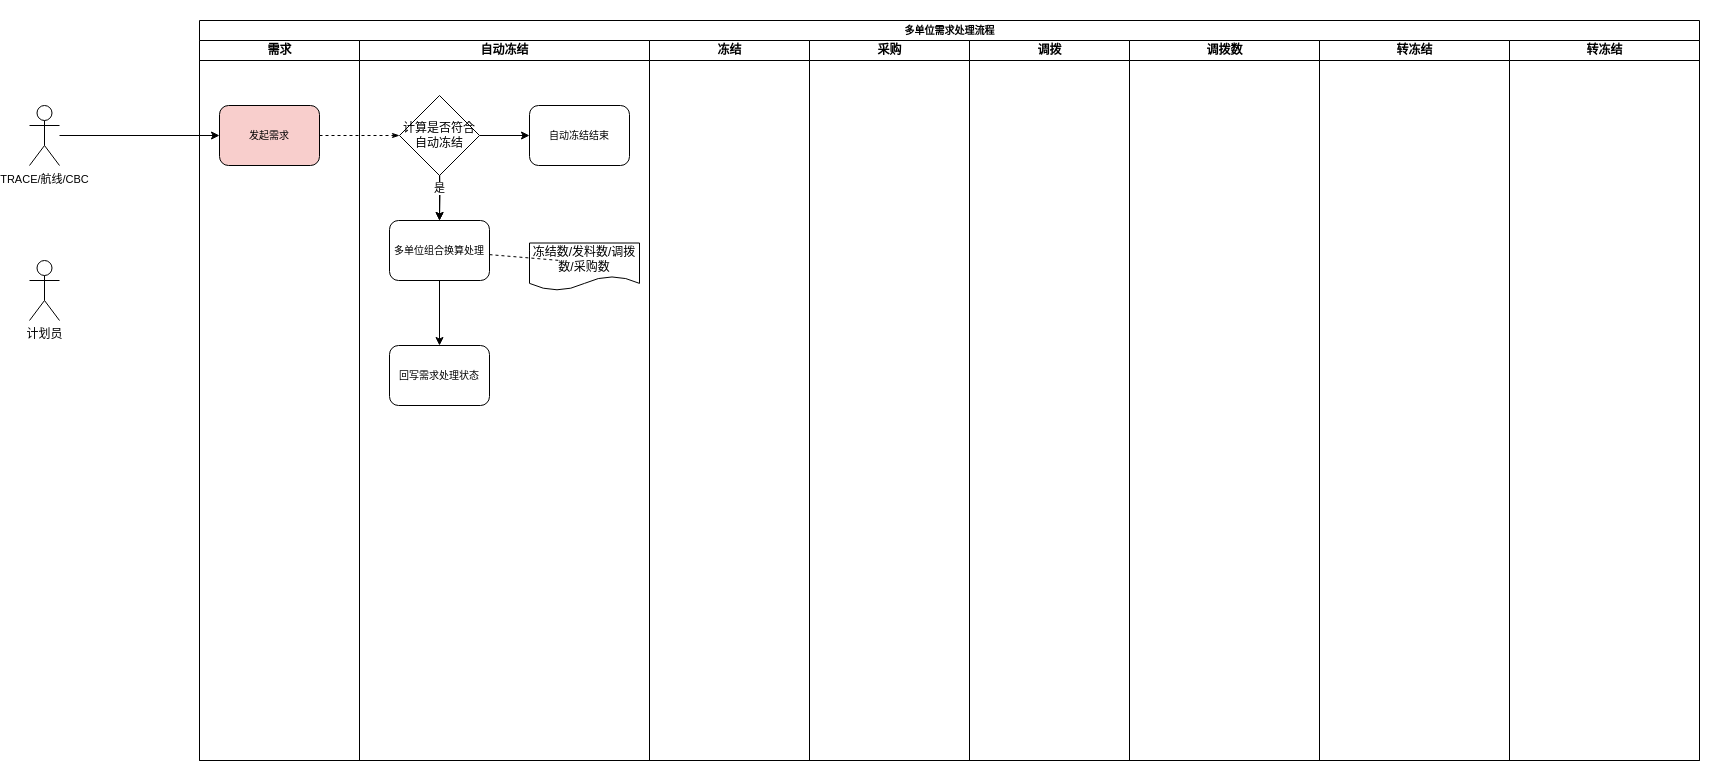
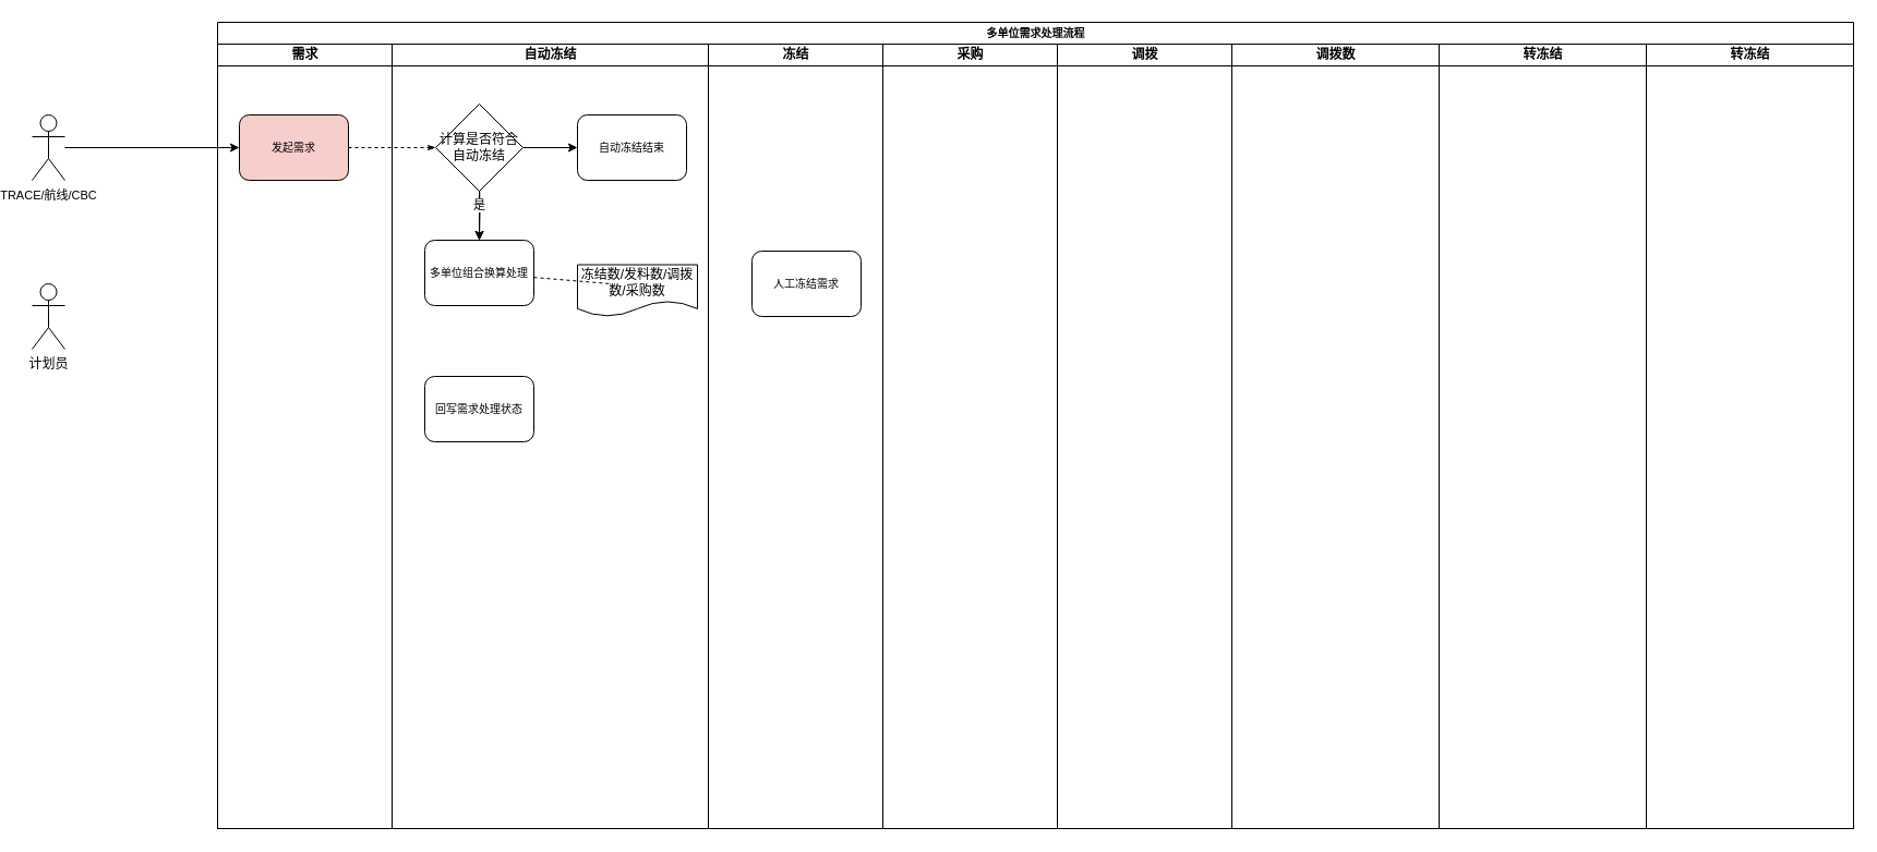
  <mxCell id="0" />
  <mxCell id="1" parent="0" />
  <mxCell id="2" value="&lt;font style=&quot;font-size: 10px;&quot;&gt;多单位需求处理流程&lt;/font&gt;" style="swimlane;html=1;childLayout=stackLayout;startSize=20;rounded=0;shadow=0;labelBackgroundColor=none;strokeWidth=1;fontFamily=Verdana;fontSize=8;align=center;" parent="1" vertex="1"><mxGeometry x="190" y="20" width="1500" height="740" as="geometry" /></mxCell>
  <mxCell id="3" style="edgeStyle=orthogonalEdgeStyle;rounded=1;html=1;labelBackgroundColor=none;startArrow=none;startFill=0;startSize=5;endArrow=classicThin;endFill=1;endSize=5;jettySize=auto;orthogonalLoop=1;strokeWidth=1;fontFamily=Verdana;fontSize=8;dashed=1;" parent="2" source="5" target="15" edge="1"><mxGeometry relative="1" as="geometry"><mxPoint x="190" y="115" as="targetPoint" /></mxGeometry></mxCell>
  <mxCell id="4" value="需求" style="swimlane;html=1;startSize=20;" parent="2" vertex="1"><mxGeometry y="20" width="160" height="720" as="geometry" /></mxCell>
  <mxCell id="5" value="&lt;font style=&quot;font-size: 10px;&quot;&gt;发起需求&lt;/font&gt;" style="rounded=1;whiteSpace=wrap;html=1;shadow=0;labelBackgroundColor=none;strokeWidth=1;fontFamily=Verdana;fontSize=8;align=center;fillColor=#f8cecc;" parent="4" vertex="1"><mxGeometry x="20" y="65" width="100" height="60" as="geometry" /></mxCell>
  <mxCell id="6" value="自动冻结" style="swimlane;html=1;startSize=20;" parent="2" vertex="1"><mxGeometry x="160" y="20" width="290" height="720" as="geometry" /></mxCell>
  <mxCell id="7" style="edgeStyle=orthogonalEdgeStyle;rounded=0;orthogonalLoop=1;jettySize=auto;html=1;entryX=0.5;entryY=0;entryDx=0;entryDy=0;" edge="1" parent="6" target="9"><mxGeometry relative="1" as="geometry"><mxPoint x="80" y="125" as="sourcePoint" /></mxGeometry></mxCell>
- <mxCell id="8" style="edgeStyle=orthogonalEdgeStyle;rounded=0;orthogonalLoop=1;jettySize=auto;html=1;" edge="1" parent="6" source="9" target="11"><mxGeometry relative="1" as="geometry" /></mxCell>
  <mxCell id="9" value="&lt;span style=&quot;font-size: 10px;&quot;&gt;多单位组合换算处理&lt;/span&gt;" style="rounded=1;whiteSpace=wrap;html=1;shadow=0;labelBackgroundColor=none;strokeWidth=1;fontFamily=Verdana;fontSize=8;align=center;" vertex="1" parent="6"><mxGeometry x="30" y="180" width="100" height="60" as="geometry" /></mxCell>
  <mxCell id="10" value="冻结数/发料数/调拨数/采购数" style="shape=document;whiteSpace=wrap;html=1;boundedLbl=1;" vertex="1" parent="6"><mxGeometry x="170" y="202.5" width="110" height="47.5" as="geometry" /></mxCell>
  <mxCell id="11" value="&lt;span style=&quot;font-size: 10px;&quot;&gt;回写需求处理状态&lt;/span&gt;" style="rounded=1;whiteSpace=wrap;html=1;shadow=0;labelBackgroundColor=none;strokeWidth=1;fontFamily=Verdana;fontSize=8;align=center;" vertex="1" parent="6"><mxGeometry x="30" y="305" width="100" height="60" as="geometry" /></mxCell>
  <mxCell id="12" value="" style="edgeStyle=orthogonalEdgeStyle;rounded=0;orthogonalLoop=1;jettySize=auto;html=1;" edge="1" parent="6" source="15" target="9"><mxGeometry relative="1" as="geometry" /></mxCell>
  <mxCell id="13" value="是" style="edgeLabel;html=1;align=center;verticalAlign=middle;resizable=0;points=[];" vertex="1" connectable="0" parent="12"><mxGeometry x="-0.447" y="-1" relative="1" as="geometry"><mxPoint as="offset" /></mxGeometry></mxCell>
  <mxCell id="14" style="edgeStyle=orthogonalEdgeStyle;rounded=0;orthogonalLoop=1;jettySize=auto;html=1;entryX=0;entryY=0.5;entryDx=0;entryDy=0;" edge="1" parent="6" source="15" target="17"><mxGeometry relative="1" as="geometry" /></mxCell>
  <mxCell id="15" value="计算是否符合自动冻结" style="rhombus;whiteSpace=wrap;html=1;" vertex="1" parent="6"><mxGeometry x="40" y="55" width="80" height="80" as="geometry" /></mxCell>
  <mxCell id="16" value="" style="endArrow=none;dashed=1;html=1;rounded=0;" edge="1" parent="6" source="9"><mxGeometry width="50" height="50" relative="1" as="geometry"><mxPoint x="-100" y="210" as="sourcePoint" /><mxPoint x="200.711" y="220" as="targetPoint" /></mxGeometry></mxCell>
  <mxCell id="17" value="&lt;span style=&quot;font-size: 10px;&quot;&gt;自动冻结结束&lt;/span&gt;" style="rounded=1;whiteSpace=wrap;html=1;shadow=0;labelBackgroundColor=none;strokeWidth=1;fontFamily=Verdana;fontSize=8;align=center;" vertex="1" parent="6"><mxGeometry x="170" y="65" width="100" height="60" as="geometry" /></mxCell>
  <mxCell id="18" value="冻结" style="swimlane;html=1;startSize=20;" parent="2" vertex="1"><mxGeometry x="450" y="20" width="160" height="720" as="geometry" /></mxCell>
+ <mxCell id="19" value="&lt;span style=&quot;font-size: 10px;&quot;&gt;人工冻结需求&lt;/span&gt;" style="rounded=1;whiteSpace=wrap;html=1;shadow=0;labelBackgroundColor=none;strokeWidth=1;fontFamily=Verdana;fontSize=8;align=center;" vertex="1" parent="18"><mxGeometry x="40" y="190" width="100" height="60" as="geometry" /></mxCell>
  <mxCell id="20" value="采购" style="swimlane;html=1;startSize=20;" parent="2" vertex="1"><mxGeometry x="610" y="20" width="160" height="720" as="geometry" /></mxCell>
  <mxCell id="21" value="调拨" style="swimlane;html=1;startSize=20;" vertex="1" parent="2"><mxGeometry x="770" y="20" width="160" height="720" as="geometry" /></mxCell>
  <mxCell id="22" value="调拨数" style="swimlane;html=1;startSize=20;" vertex="1" parent="2"><mxGeometry x="930" y="20" width="190" height="720" as="geometry" /></mxCell>
  <mxCell id="23" style="edgeStyle=orthogonalEdgeStyle;rounded=0;orthogonalLoop=1;jettySize=auto;html=1;" edge="1" parent="1" source="24" target="5"><mxGeometry relative="1" as="geometry" /></mxCell>
  <mxCell id="24" value="&lt;span style=&quot;font-size: 11px; background-color: rgb(255, 255, 255);&quot;&gt;TRACE/航线/CBC&lt;/span&gt;" style="shape=umlActor;verticalLabelPosition=bottom;verticalAlign=top;html=1;outlineConnect=0;" vertex="1" parent="1"><mxGeometry x="20" y="105" width="30" height="60" as="geometry" /></mxCell>
  <mxCell id="25" value="计划员" style="shape=umlActor;verticalLabelPosition=bottom;verticalAlign=top;html=1;outlineConnect=0;" vertex="1" parent="1"><mxGeometry x="20" y="260" width="30" height="60" as="geometry" /></mxCell>
  <mxCell id="26" value="转冻结" style="swimlane;html=1;startSize=20;" vertex="1" parent="1"><mxGeometry x="1310" y="40" width="190" height="720" as="geometry" /></mxCell>
  <mxCell id="27" value="转冻结" style="swimlane;html=1;startSize=20;" vertex="1" parent="1"><mxGeometry x="1500" y="40" width="190" height="720" as="geometry" /></mxCell>
